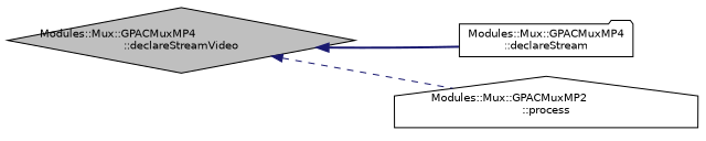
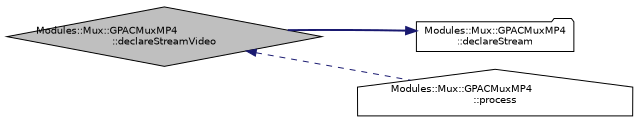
  digraph {
    rankdir=LR
    node [color=black fillcolor=white fontname=Helvetica fontsize=10 style=filled]
    edge [color=midnightblue dir=back fontname=Helvetica fontsize=10 labelfontname=Helvetica labelfontsize=10]
    n1 [fillcolor=grey75 fontcolor=black height=0.2 label="Modules::Mux::GPACMuxMP4\l::declareStreamVideo" shape=diamond width=0.4]
    n2 [height=0.2 label="Modules::Mux::GPACMuxMP4\l::declareStream" shape=folder width=0.4]
-   n3 [height=0.2 label="Modules::Mux::GPACMuxMP2\l::process" shape=house width=0.4]
-   n1 -> n2 [style=bold]
+   n3 [height=0.2 label="Modules::Mux::GPACMuxMP4\l::process" shape=house width=0.4]
+   n2 -> n1 [style=bold]
    n1 -> n3 [style=dashed]
  }
